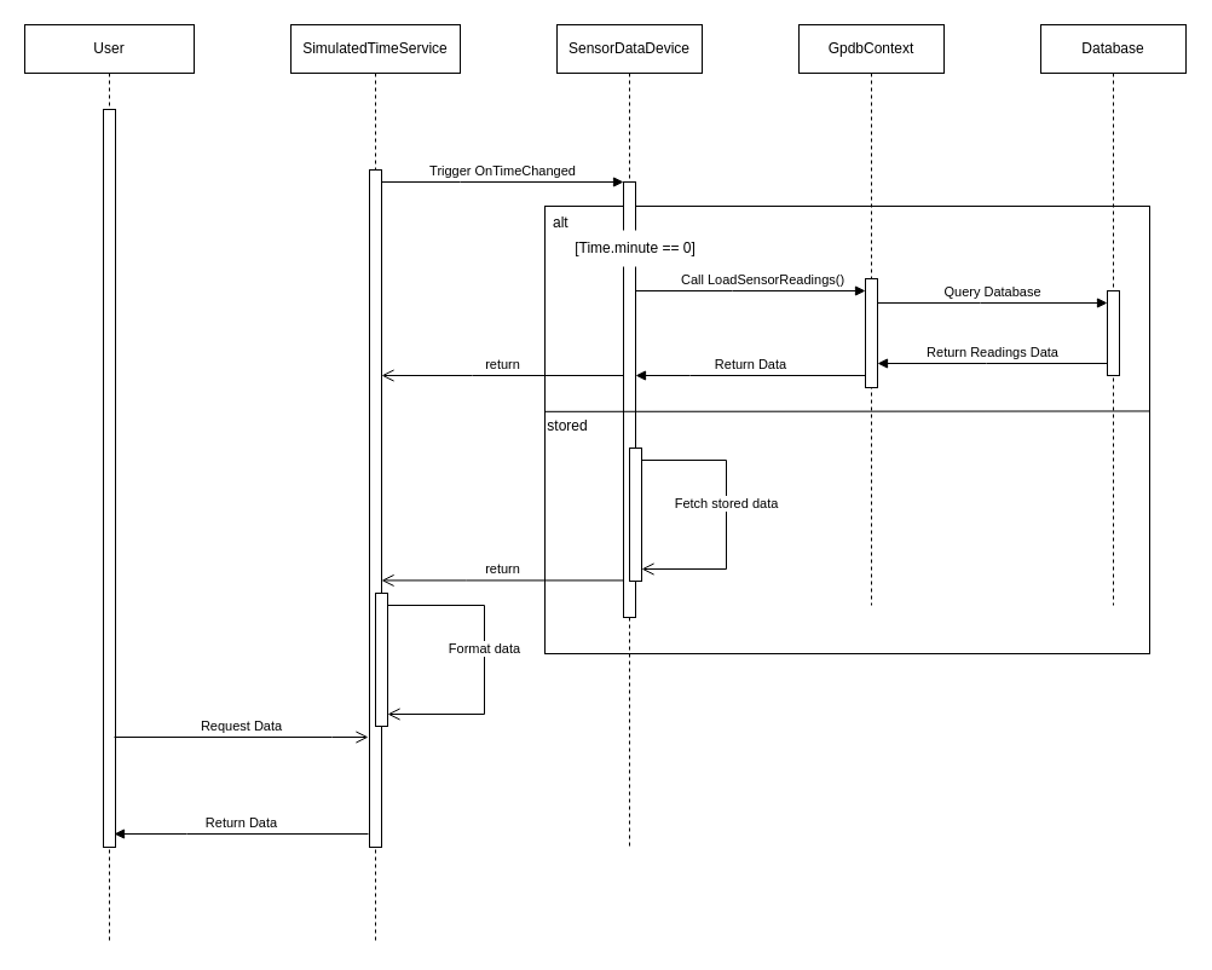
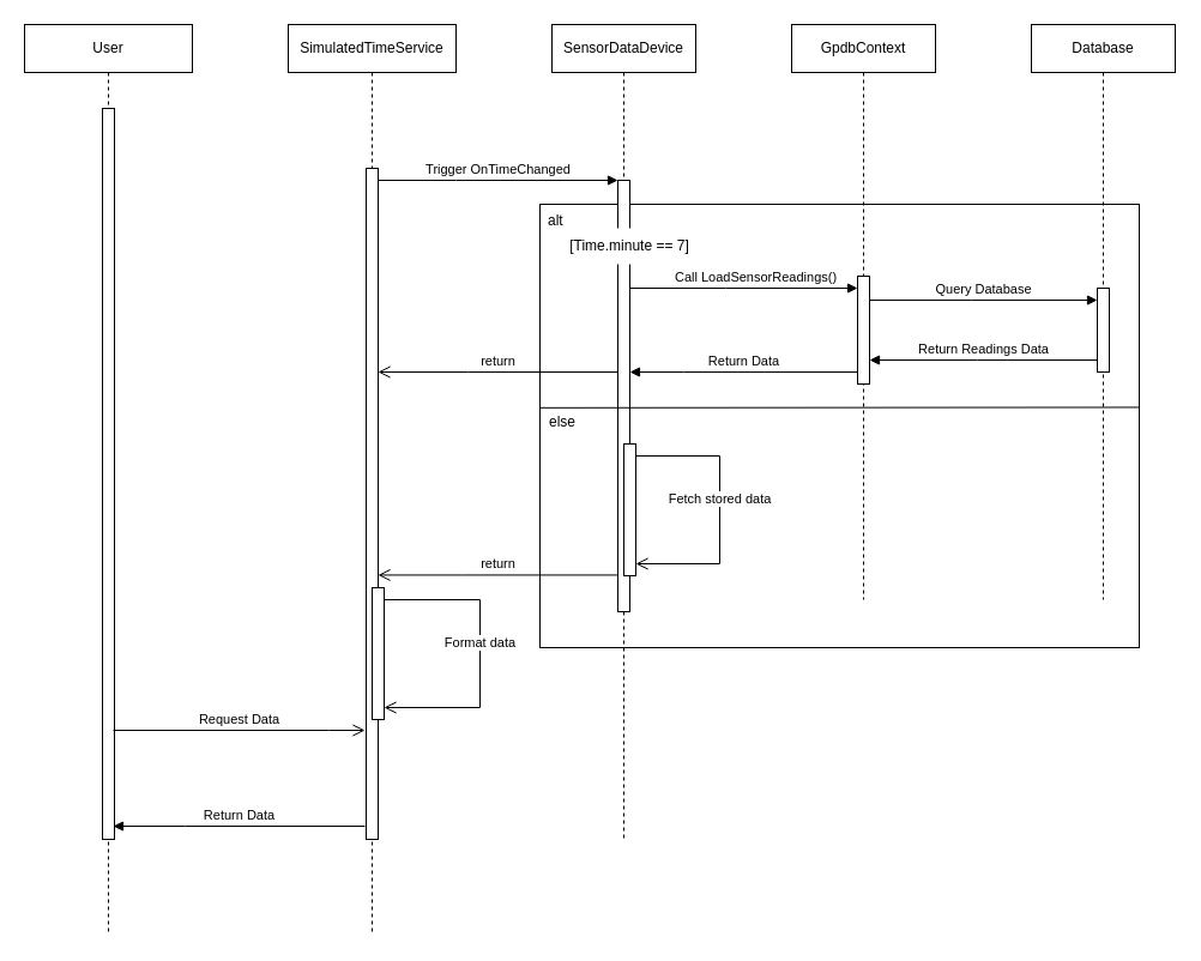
  <mxCell id="0" />
  <mxCell id="1" parent="0" />
  <mxCell id="2" value="alt" style="rounded=0;whiteSpace=wrap;html=1;align=left;verticalAlign=top;spacingTop=0;spacing=2;spacingLeft=5;fillColor=none;" parent="1" vertex="1"><mxGeometry x="450" y="170" width="500" height="370" as="geometry" /></mxCell>
  <mxCell id="3" value="SimulatedTimeService" style="shape=umlLifeline;perimeter=lifelinePerimeter;whiteSpace=wrap;html=1;container=0;dropTarget=0;collapsible=0;recursiveResize=0;outlineConnect=0;portConstraint=eastwest;newEdgeStyle={&quot;edgeStyle&quot;:&quot;elbowEdgeStyle&quot;,&quot;elbow&quot;:&quot;vertical&quot;,&quot;curved&quot;:0,&quot;rounded&quot;:0};" parent="1" vertex="1"><mxGeometry x="240" y="20" width="140" height="760" as="geometry" /></mxCell>
  <mxCell id="4" value="" style="html=1;points=[];perimeter=orthogonalPerimeter;outlineConnect=0;targetShapes=umlLifeline;portConstraint=eastwest;newEdgeStyle={&quot;edgeStyle&quot;:&quot;elbowEdgeStyle&quot;,&quot;elbow&quot;:&quot;vertical&quot;,&quot;curved&quot;:0,&quot;rounded&quot;:0};" parent="3" vertex="1"><mxGeometry x="65" y="120" width="10" height="560" as="geometry" /></mxCell>
  <mxCell id="5" value="Format data" style="html=1;verticalAlign=bottom;endArrow=open;endSize=8;edgeStyle=elbowEdgeStyle;elbow=vertical;curved=0;rounded=0;" edge="1" parent="3" source="6" target="6"><mxGeometry relative="1" as="geometry"><mxPoint x="110" y="600" as="targetPoint" /><Array as="points"><mxPoint x="160" y="480" /></Array><mxPoint x="150" y="560" as="sourcePoint" /></mxGeometry></mxCell>
  <mxCell id="6" value="" style="html=1;points=[];perimeter=orthogonalPerimeter;outlineConnect=0;targetShapes=umlLifeline;portConstraint=eastwest;newEdgeStyle={&quot;edgeStyle&quot;:&quot;elbowEdgeStyle&quot;,&quot;elbow&quot;:&quot;vertical&quot;,&quot;curved&quot;:0,&quot;rounded&quot;:0};" vertex="1" parent="3"><mxGeometry x="70" y="470" width="10" height="110" as="geometry" /></mxCell>
  <mxCell id="7" value="SensorDataDevice" style="shape=umlLifeline;perimeter=lifelinePerimeter;whiteSpace=wrap;html=1;container=0;dropTarget=0;collapsible=0;recursiveResize=0;outlineConnect=0;portConstraint=eastwest;newEdgeStyle={&quot;edgeStyle&quot;:&quot;elbowEdgeStyle&quot;,&quot;elbow&quot;:&quot;vertical&quot;,&quot;curved&quot;:0,&quot;rounded&quot;:0};" parent="1" vertex="1"><mxGeometry x="460" y="20" width="120" height="680" as="geometry" /></mxCell>
  <mxCell id="8" value="" style="html=1;points=[];perimeter=orthogonalPerimeter;outlineConnect=0;targetShapes=umlLifeline;portConstraint=eastwest;newEdgeStyle={&quot;edgeStyle&quot;:&quot;elbowEdgeStyle&quot;,&quot;elbow&quot;:&quot;vertical&quot;,&quot;curved&quot;:0,&quot;rounded&quot;:0};" parent="7" vertex="1"><mxGeometry x="55" y="130" width="10" height="360" as="geometry" /></mxCell>
  <mxCell id="9" value="Trigger OnTimeChanged" style="html=1;verticalAlign=bottom;endArrow=block;edgeStyle=elbowEdgeStyle;elbow=vertical;curved=0;rounded=0;" parent="1" source="4" target="8" edge="1"><mxGeometry relative="1" as="geometry"><mxPoint x="395" y="160" as="sourcePoint" /><Array as="points"><mxPoint x="380" y="150" /></Array></mxGeometry></mxCell>
  <mxCell id="10" value="return" style="html=1;verticalAlign=bottom;endArrow=open;endSize=8;edgeStyle=elbowEdgeStyle;elbow=vertical;curved=0;rounded=0;" parent="1" source="8" target="4" edge="1"><mxGeometry relative="1" as="geometry"><mxPoint x="395" y="235" as="targetPoint" /><Array as="points"><mxPoint x="390" y="310" /></Array></mxGeometry></mxCell>
  <mxCell id="11" value="GpdbContext" style="shape=umlLifeline;perimeter=lifelinePerimeter;whiteSpace=wrap;html=1;container=0;dropTarget=0;collapsible=0;recursiveResize=0;outlineConnect=0;portConstraint=eastwest;newEdgeStyle={&quot;edgeStyle&quot;:&quot;elbowEdgeStyle&quot;,&quot;elbow&quot;:&quot;vertical&quot;,&quot;curved&quot;:0,&quot;rounded&quot;:0};" parent="1" vertex="1"><mxGeometry x="660" y="20" width="120" height="480" as="geometry" /></mxCell>
  <mxCell id="12" value="" style="html=1;points=[];perimeter=orthogonalPerimeter;outlineConnect=0;targetShapes=umlLifeline;portConstraint=eastwest;newEdgeStyle={&quot;edgeStyle&quot;:&quot;elbowEdgeStyle&quot;,&quot;elbow&quot;:&quot;vertical&quot;,&quot;curved&quot;:0,&quot;rounded&quot;:0};" parent="11" vertex="1"><mxGeometry x="55" y="210" width="10" height="90" as="geometry" /></mxCell>
  <mxCell id="13" value="Database" style="shape=umlLifeline;perimeter=lifelinePerimeter;whiteSpace=wrap;html=1;container=0;dropTarget=0;collapsible=0;recursiveResize=0;outlineConnect=0;portConstraint=eastwest;newEdgeStyle={&quot;edgeStyle&quot;:&quot;elbowEdgeStyle&quot;,&quot;elbow&quot;:&quot;vertical&quot;,&quot;curved&quot;:0,&quot;rounded&quot;:0};" parent="1" vertex="1"><mxGeometry x="860" y="20" width="120" height="480" as="geometry" /></mxCell>
  <mxCell id="14" value="" style="html=1;points=[];perimeter=orthogonalPerimeter;outlineConnect=0;targetShapes=umlLifeline;portConstraint=eastwest;newEdgeStyle={&quot;edgeStyle&quot;:&quot;elbowEdgeStyle&quot;,&quot;elbow&quot;:&quot;vertical&quot;,&quot;curved&quot;:0,&quot;rounded&quot;:0};" parent="13" vertex="1"><mxGeometry x="55" y="220" width="10" height="70" as="geometry" /></mxCell>
  <mxCell id="15" value="Call LoadSensorReadings()" style="html=1;verticalAlign=bottom;endArrow=block;edgeStyle=elbowEdgeStyle;elbow=vertical;curved=0;rounded=0;" parent="1" edge="1"><mxGeometry x="0.105" relative="1" as="geometry"><mxPoint x="525" y="240" as="sourcePoint" /><Array as="points"><mxPoint x="605" y="240" /></Array><mxPoint x="715" y="240" as="targetPoint" /><mxPoint as="offset" /></mxGeometry></mxCell>
  <mxCell id="16" value="Query Database" style="html=1;verticalAlign=bottom;endArrow=block;edgeStyle=elbowEdgeStyle;elbow=vertical;curved=0;rounded=0;" parent="1" edge="1"><mxGeometry relative="1" as="geometry"><mxPoint x="725" y="250" as="sourcePoint" /><Array as="points"><mxPoint x="810" y="250" /></Array><mxPoint x="915" y="250" as="targetPoint" /></mxGeometry></mxCell>
  <mxCell id="17" value="Return Readings Data" style="html=1;verticalAlign=bottom;endArrow=block;edgeStyle=elbowEdgeStyle;elbow=vertical;curved=0;rounded=0;" parent="1" edge="1"><mxGeometry relative="1" as="geometry"><mxPoint x="915" y="300" as="sourcePoint" /><Array as="points"><mxPoint x="815" y="300" /></Array><mxPoint x="725" y="300" as="targetPoint" /></mxGeometry></mxCell>
  <mxCell id="18" value="Return Data" style="html=1;verticalAlign=bottom;endArrow=block;edgeStyle=elbowEdgeStyle;elbow=vertical;curved=0;rounded=0;" parent="1" edge="1"><mxGeometry relative="1" as="geometry"><mxPoint x="715" y="310" as="sourcePoint" /><Array as="points"><mxPoint x="570" y="310" /></Array><mxPoint x="525" y="310" as="targetPoint" /></mxGeometry></mxCell>
  <mxCell id="19" value="User" style="shape=umlLifeline;perimeter=lifelinePerimeter;whiteSpace=wrap;html=1;container=0;dropTarget=0;collapsible=0;recursiveResize=0;outlineConnect=0;portConstraint=eastwest;newEdgeStyle={&quot;edgeStyle&quot;:&quot;elbowEdgeStyle&quot;,&quot;elbow&quot;:&quot;vertical&quot;,&quot;curved&quot;:0,&quot;rounded&quot;:0};" parent="1" vertex="1"><mxGeometry x="20" y="20" width="140" height="760" as="geometry" /></mxCell>
  <mxCell id="20" value="" style="html=1;points=[];perimeter=orthogonalPerimeter;outlineConnect=0;targetShapes=umlLifeline;portConstraint=eastwest;newEdgeStyle={&quot;edgeStyle&quot;:&quot;elbowEdgeStyle&quot;,&quot;elbow&quot;:&quot;vertical&quot;,&quot;curved&quot;:0,&quot;rounded&quot;:0};" parent="19" vertex="1"><mxGeometry x="65" y="70" width="10" height="610" as="geometry" /></mxCell>
- <mxCell id="21" value="[Time.minute == 0]" style="text;html=1;align=center;verticalAlign=middle;whiteSpace=wrap;rounded=0;glass=0;fillColor=default;shadow=0;" parent="1" vertex="1"><mxGeometry x="470" y="190" width="110" height="30" as="geometry" /></mxCell>
+ <mxCell id="21" value="[Time.minute == 7]" style="text;html=1;align=center;verticalAlign=middle;whiteSpace=wrap;rounded=0;glass=0;fillColor=default;shadow=0;" parent="1" vertex="1"><mxGeometry x="470" y="190" width="110" height="30" as="geometry" /></mxCell>
  <mxCell id="22" value="Request Data" style="html=1;verticalAlign=bottom;endArrow=open;endSize=8;edgeStyle=elbowEdgeStyle;elbow=vertical;curved=0;rounded=0;" edge="1" parent="1"><mxGeometry relative="1" as="geometry"><mxPoint x="304" y="609" as="targetPoint" /><Array as="points"><mxPoint x="274" y="609" /></Array><mxPoint x="94" y="609" as="sourcePoint" /></mxGeometry></mxCell>
  <mxCell id="23" value="Return Data" style="html=1;verticalAlign=bottom;endArrow=block;edgeStyle=elbowEdgeStyle;elbow=vertical;curved=0;rounded=0;" edge="1" parent="1"><mxGeometry relative="1" as="geometry"><mxPoint x="304" y="689" as="sourcePoint" /><Array as="points"><mxPoint x="154" y="689" /></Array><mxPoint x="94" y="689" as="targetPoint" /></mxGeometry></mxCell>
  <mxCell id="24" value="" style="endArrow=none;html=1;rounded=0;exitX=0;exitY=0.459;exitDx=0;exitDy=0;exitPerimeter=0;entryX=1.001;entryY=0.458;entryDx=0;entryDy=0;entryPerimeter=0;" edge="1" parent="1" source="2" target="2"><mxGeometry width="50" height="50" relative="1" as="geometry"><mxPoint x="480" y="390" as="sourcePoint" /><mxPoint x="530" y="340" as="targetPoint" /></mxGeometry></mxCell>
  <mxCell id="25" value="" style="html=1;points=[];perimeter=orthogonalPerimeter;outlineConnect=0;targetShapes=umlLifeline;portConstraint=eastwest;newEdgeStyle={&quot;edgeStyle&quot;:&quot;elbowEdgeStyle&quot;,&quot;elbow&quot;:&quot;vertical&quot;,&quot;curved&quot;:0,&quot;rounded&quot;:0};" vertex="1" parent="1"><mxGeometry x="520" y="370" width="10" height="110" as="geometry" /></mxCell>
  <mxCell id="26" value="Fetch stored data" style="html=1;verticalAlign=bottom;endArrow=open;endSize=8;edgeStyle=elbowEdgeStyle;elbow=vertical;curved=0;rounded=0;" edge="1" parent="1" source="25" target="25"><mxGeometry relative="1" as="geometry"><mxPoint x="760" y="380" as="targetPoint" /><Array as="points"><mxPoint x="600" y="470" /></Array><mxPoint x="550" y="380" as="sourcePoint" /></mxGeometry></mxCell>
  <mxCell id="27" value="return" style="html=1;verticalAlign=bottom;endArrow=open;endSize=8;edgeStyle=elbowEdgeStyle;elbow=vertical;curved=0;rounded=0;" edge="1" parent="1" source="8" target="4"><mxGeometry relative="1" as="geometry"><mxPoint x="310" y="479.43" as="targetPoint" /><Array as="points"><mxPoint x="385" y="479.43" /></Array><mxPoint x="510" y="479.43" as="sourcePoint" /></mxGeometry></mxCell>
- <mxCell id="28" value="stored" style="text;html=1;strokeColor=none;fillColor=none;align=center;verticalAlign=middle;whiteSpace=wrap;rounded=0;" vertex="1" parent="1"><mxGeometry x="439" y="337" width="60" height="30" as="geometry" /></mxCell>
+ <mxCell id="28" value="else" style="text;html=1;strokeColor=none;fillColor=none;align=center;verticalAlign=middle;whiteSpace=wrap;rounded=0;" vertex="1" parent="1"><mxGeometry x="439" y="337" width="60" height="30" as="geometry" /></mxCell>
